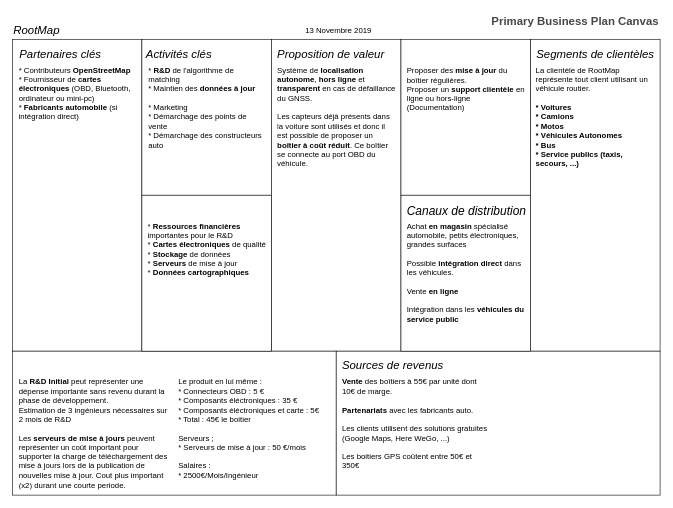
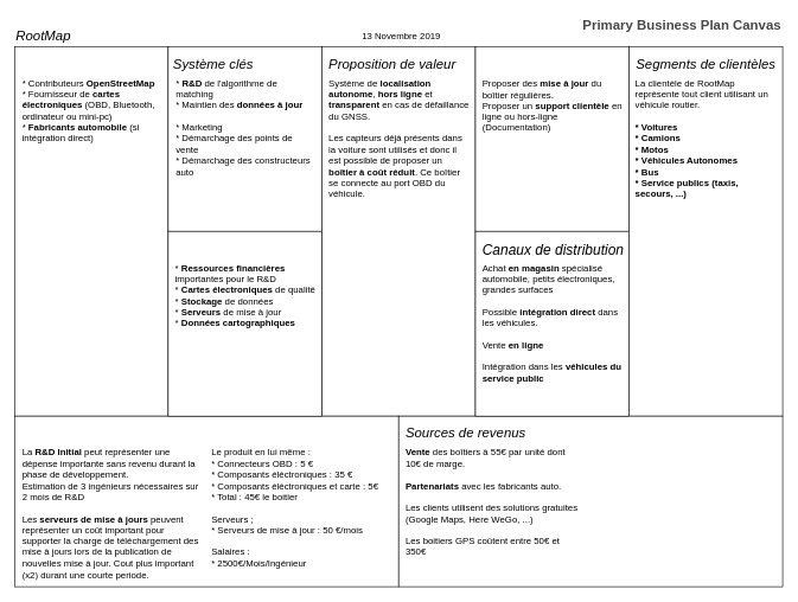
  <mxCell id="0" />
  <mxCell id="1" parent="0" />
  <mxCell id="2" value="" style="rounded=0;whiteSpace=wrap;html=1;" parent="1" vertex="1"><mxGeometry x="20" y="65" width="216.0" height="520.0" as="geometry" /></mxCell>
  <mxCell id="3" value="" style="rounded=0;whiteSpace=wrap;html=1;" parent="1" vertex="1"><mxGeometry x="236" y="65" width="216" height="260" as="geometry" /></mxCell>
  <mxCell id="4" value="" style="rounded=0;whiteSpace=wrap;html=1;" parent="1" vertex="1"><mxGeometry x="452" y="65" width="216.0" height="520.0" as="geometry" /></mxCell>
  <mxCell id="5" value="" style="rounded=0;whiteSpace=wrap;html=1;" parent="1" vertex="1"><mxGeometry x="668" y="65" width="216" height="260" as="geometry" /></mxCell>
  <mxCell id="6" value="" style="rounded=0;whiteSpace=wrap;html=1;" parent="1" vertex="1"><mxGeometry x="884" y="65" width="216.0" height="520.0" as="geometry" /></mxCell>
  <mxCell id="7" value="" style="rounded=0;whiteSpace=wrap;html=1;" parent="1" vertex="1"><mxGeometry x="20" y="585" width="540" height="240" as="geometry" /></mxCell>
  <mxCell id="8" value="" style="rounded=0;whiteSpace=wrap;html=1;" parent="1" vertex="1"><mxGeometry x="560" y="585" width="540" height="240" as="geometry" /></mxCell>
  <mxCell id="9" value="" style="rounded=0;whiteSpace=wrap;html=1;" parent="1" vertex="1"><mxGeometry x="236" y="325" width="216" height="260" as="geometry" /></mxCell>
  <mxCell id="10" value="" style="rounded=0;whiteSpace=wrap;html=1;" parent="1" vertex="1"><mxGeometry x="668" y="325" width="216" height="260" as="geometry" /></mxCell>
- <mxCell id="11" value="Partenaires clés" style="text;html=1;strokeColor=none;fillColor=none;align=left;verticalAlign=middle;whiteSpace=wrap;rounded=0;fontSize=19;horizontal=1;spacing=2;fontFamily=Helvetica;fontStyle=2" parent="1" vertex="1"><mxGeometry x="30" y="75" width="200" height="30" as="geometry" /></mxCell>
  <mxCell id="12" value="Proposition de valeur" style="text;html=1;strokeColor=none;fillColor=none;align=left;verticalAlign=middle;whiteSpace=wrap;rounded=0;fontSize=19;horizontal=1;spacing=2;fontFamily=Helvetica;fontStyle=2" parent="1" vertex="1"><mxGeometry x="460" y="75" width="200" height="30" as="geometry" /></mxCell>
  <mxCell id="13" value="Sources de revenus" style="text;html=1;strokeColor=none;fillColor=none;align=left;verticalAlign=middle;whiteSpace=wrap;rounded=0;fontSize=19;horizontal=1;spacing=2;fontFamily=Helvetica;fontStyle=2" parent="1" vertex="1"><mxGeometry x="568" y="595" width="522" height="30" as="geometry" /></mxCell>
- <mxCell id="14" value="Activités clés" style="text;html=1;strokeColor=none;fillColor=none;align=left;verticalAlign=middle;whiteSpace=wrap;rounded=0;fontSize=19;horizontal=1;spacing=2;fontFamily=Helvetica;fontStyle=2" parent="1" vertex="1"><mxGeometry x="241" y="75" width="200" height="30" as="geometry" /></mxCell>
+ <mxCell id="14" value="Système clés" style="text;html=1;strokeColor=none;fillColor=none;align=left;verticalAlign=middle;whiteSpace=wrap;rounded=0;fontSize=19;horizontal=1;spacing=2;fontFamily=Helvetica;fontStyle=2" parent="1" vertex="1"><mxGeometry x="241" y="75" width="200" height="30" as="geometry" /></mxCell>
  <mxCell id="15" value="Segments de clientèles" style="text;html=1;strokeColor=none;fillColor=none;align=left;verticalAlign=middle;whiteSpace=wrap;rounded=0;fontSize=19;horizontal=1;spacing=2;fontFamily=Helvetica;fontStyle=2" parent="1" vertex="1"><mxGeometry x="892" y="75" width="200" height="30" as="geometry" /></mxCell>
  <mxCell id="16" value="Canaux de distribution" style="text;html=1;strokeColor=none;fillColor=none;align=left;verticalAlign=middle;whiteSpace=wrap;rounded=0;fontSize=20;horizontal=1;spacing=2;fontFamily=Helvetica;fontStyle=2" parent="1" vertex="1"><mxGeometry x="676" y="335" width="204" height="30" as="geometry" /></mxCell>
  <mxCell id="17" value="&lt;div&gt;* Contributeurs &lt;b&gt;OpenStreetMap&lt;/b&gt;&lt;/div&gt;&lt;div&gt;* Fournisseur de &lt;b&gt;cartes électroniques&lt;/b&gt; (OBD, Bluetooth, ordinateur ou mini-pc)&lt;br&gt;&lt;/div&gt;&lt;div&gt;* &lt;b&gt;Fabricants automobile&lt;/b&gt; (si intégration direct)&lt;br&gt;&lt;/div&gt;" style="text;html=1;strokeColor=none;fillColor=none;spacing=2;spacingTop=-3;whiteSpace=wrap;overflow=hidden;rounded=0;fontFamily=Helvetica;fontSize=13;align=left;" parent="1" vertex="1"><mxGeometry x="29" y="105" width="201" height="470" as="geometry" /></mxCell>
  <mxCell id="18" value="&lt;span&gt;Système de &lt;b&gt;localisation&lt;/b&gt; &lt;b&gt;autonome&lt;/b&gt;, &lt;b&gt;hors ligne&lt;/b&gt; et &lt;b&gt;transparent&lt;/b&gt; en cas de défaillance du GNSS.&lt;/span&gt;&lt;br&gt;&lt;div&gt;&lt;br&gt;&lt;/div&gt;&lt;div&gt;Les capteurs déjà présents dans la voiture sont utilisés et donc il est possible de proposer un &lt;b&gt;boîtier à coût réduit&lt;/b&gt;. Ce boîtier se connecte au port OBD du véhicule.&lt;br&gt; &lt;/div&gt;" style="text;html=1;strokeColor=none;fillColor=none;spacing=2;spacingTop=-3;whiteSpace=wrap;overflow=hidden;rounded=0;fontFamily=Helvetica;fontSize=13;align=left;" parent="1" vertex="1"><mxGeometry x="460" y="105" width="201" height="470" as="geometry" /></mxCell>
  <mxCell id="19" value="&lt;div&gt;La clientèle de RootMap représente tout client utilisant un véhicule routier.&lt;/div&gt;&lt;div&gt;&lt;br&gt;&lt;/div&gt;&lt;div&gt;&lt;b&gt;* Voitures&lt;/b&gt;&lt;/div&gt;&lt;div&gt;&lt;b&gt;* Camions&lt;/b&gt;&lt;/div&gt;&lt;div&gt;&lt;b&gt;* Motos&lt;/b&gt;&lt;/div&gt;&lt;div&gt;&lt;b&gt;* Véhicules Autonomes&lt;/b&gt;&lt;/div&gt;&lt;div&gt;&lt;b&gt;* Bus&lt;/b&gt;&lt;/div&gt;&lt;div&gt;&lt;b&gt;* Service publics (taxis, secours, ...)&lt;/b&gt;&lt;/div&gt;" style="text;html=1;strokeColor=none;fillColor=none;spacing=2;spacingTop=-3;whiteSpace=wrap;overflow=hidden;rounded=0;fontFamily=Helvetica;fontSize=13;align=left;" parent="1" vertex="1"><mxGeometry x="891" y="105" width="201" height="470" as="geometry" /></mxCell>
  <mxCell id="20" value="&lt;div&gt;* &lt;b&gt;R&amp;amp;D&lt;/b&gt; de l'algorithme de matching&lt;/div&gt;&lt;div&gt;* Maintien des &lt;b&gt;données à jour&lt;/b&gt;&lt;/div&gt;&lt;div&gt;&lt;br&gt;&lt;/div&gt;&lt;div&gt;* Marketing&lt;/div&gt;&lt;div&gt;* Démarchage des points de vente&lt;/div&gt;&lt;div&gt;* Démarchage des constructeurs auto&lt;br&gt;&lt;/div&gt;" style="text;html=1;strokeColor=none;fillColor=none;spacing=2;spacingTop=-3;whiteSpace=wrap;overflow=hidden;rounded=0;fontFamily=Helvetica;fontSize=13;align=left;" parent="1" vertex="1"><mxGeometry x="245" y="105" width="201" height="210" as="geometry" /></mxCell>
  <mxCell id="21" value="&lt;div&gt;* &lt;b&gt;Ressources financières&lt;/b&gt; importantes pour le R&amp;amp;D&lt;/div&gt;&lt;div&gt;* &lt;b&gt;Cartes électroniques&lt;/b&gt; de qualité&lt;/div&gt;&lt;div&gt;* &lt;b&gt;Stockage&lt;/b&gt; de données&lt;/div&gt;&lt;div&gt;* &lt;b&gt;Serveurs&lt;/b&gt; de mise à jour&lt;/div&gt;&lt;div&gt;* &lt;b&gt;Données cartographiques&lt;/b&gt;&lt;/div&gt;" style="text;html=1;strokeColor=none;fillColor=none;spacing=2;spacingTop=-3;whiteSpace=wrap;overflow=hidden;rounded=0;fontFamily=Helvetica;fontSize=13;align=left;" parent="1" vertex="1"><mxGeometry x="244" y="365" width="201" height="210" as="geometry" /></mxCell>
  <mxCell id="22" value="&lt;div&gt;Achat &lt;b&gt;en magasin&lt;/b&gt; spécialisé automobile, petits électroniques, grandes surfaces&lt;br&gt;&lt;/div&gt;&lt;div&gt;&lt;br&gt;&lt;/div&gt;&lt;div&gt;Possible &lt;b&gt;intégration direct&lt;/b&gt; dans les véhicules.&lt;/div&gt;&lt;div&gt;&lt;br&gt;&lt;/div&gt;&lt;div&gt;Vente &lt;b&gt;en ligne&lt;/b&gt;&lt;/div&gt;&lt;div&gt;&lt;b&gt;&lt;br&gt;&lt;/b&gt;&lt;/div&gt;&lt;div&gt;Intégration dans les &lt;b&gt;véhicules du service public&lt;/b&gt;&lt;br&gt;&lt;/div&gt;" style="text;html=1;strokeColor=none;fillColor=none;spacing=2;spacingTop=-3;whiteSpace=wrap;overflow=hidden;rounded=0;fontFamily=Helvetica;fontSize=13;align=left;" parent="1" vertex="1"><mxGeometry x="676" y="365" width="201" height="210" as="geometry" /></mxCell>
  <mxCell id="23" value="&lt;div&gt;Proposer des &lt;b&gt;mise à jour&lt;/b&gt; du boîtier régulières.&lt;/div&gt;&lt;div&gt;Proposer un &lt;b&gt;support clientèle&lt;/b&gt; en ligne ou hors-ligne (Documentation)&lt;/div&gt;" style="text;html=1;strokeColor=none;fillColor=none;spacing=2;spacingTop=-3;whiteSpace=wrap;overflow=hidden;rounded=0;fontFamily=Helvetica;fontSize=13;align=left;" parent="1" vertex="1"><mxGeometry x="676" y="106" width="201" height="210" as="geometry" /></mxCell>
  <mxCell id="24" value="&lt;div&gt;La &lt;b&gt;R&amp;amp;D Initial&lt;/b&gt; peut représenter une dépense importante sans revenu durant la phase de développement.&lt;/div&gt;&lt;div&gt;Estimation de 3 ingénieurs nécessaires sur 2 mois de R&amp;amp;D&lt;br&gt;&lt;/div&gt;&lt;div&gt;&lt;br&gt;&lt;/div&gt;&lt;div&gt;Les &lt;b&gt;serveurs de mise à jours&lt;/b&gt; peuvent représenter un coût important pour supporter la charge de téléchargement des mise à jours lors de la publication de nouvelles mise à jour. Cout plus important (x2) durant une courte periode.&lt;br&gt;&lt;/div&gt;" style="text;html=1;strokeColor=none;fillColor=none;spacing=2;spacingTop=-3;whiteSpace=wrap;overflow=hidden;rounded=0;fontFamily=Helvetica;fontSize=13;align=left;" parent="1" vertex="1"><mxGeometry x="29" y="625" width="251" height="190" as="geometry" /></mxCell>
  <mxCell id="25" value="&lt;div&gt;&lt;b&gt;Vente&lt;/b&gt; des boîtiers à 55€ par unité dont 10€ de marge.&lt;/div&gt;&lt;div&gt;&lt;br&gt;&lt;/div&gt;&lt;div&gt;&lt;b&gt;Partenariats&lt;/b&gt; avec les fabricants auto.&lt;/div&gt;&lt;div&gt;&lt;br&gt;&lt;/div&gt;&lt;div&gt;Les clients utilisent des solutions gratuites (Google Maps, Here WeGo, ...)&lt;/div&gt;&lt;div&gt;&lt;br&gt;&lt;/div&gt;&lt;div&gt;Les boitiers GPS coûtent entre 50€ et 350€&lt;br&gt;&lt;/div&gt;" style="text;html=1;strokeColor=none;fillColor=none;spacing=2;spacingTop=-3;whiteSpace=wrap;overflow=hidden;rounded=0;fontFamily=Helvetica;fontSize=13;align=left;" parent="1" vertex="1"><mxGeometry x="568" y="625" width="251" height="190" as="geometry" /></mxCell>
  <mxCell id="26" value="RootMap" style="text;html=1;strokeColor=none;fillColor=none;align=left;verticalAlign=middle;whiteSpace=wrap;rounded=0;fontSize=19;horizontal=1;spacing=2;fontFamily=Helvetica;fontStyle=2" parent="1" vertex="1"><mxGeometry x="20" y="35" width="200" height="30" as="geometry" /></mxCell>
  <mxCell id="27" value="Primary Business Plan Canvas" style="text;html=1;strokeColor=none;fillColor=none;align=right;verticalAlign=middle;whiteSpace=wrap;rounded=0;fontSize=19;horizontal=1;spacing=2;fontFamily=Helvetica;fontStyle=1;fontColor=#474747;" parent="1" vertex="1"><mxGeometry x="750" y="20" width="350" height="30" as="geometry" /></mxCell>
  <mxCell id="28" value="13 Novembre 2019" style="text;html=1;strokeColor=none;fillColor=none;align=center;verticalAlign=middle;whiteSpace=wrap;rounded=0;fontSize=13;horizontal=1;spacing=2;fontFamily=Helvetica;fontStyle=0" parent="1" vertex="1"><mxGeometry x="461" y="35" width="206" height="30" as="geometry" /></mxCell>
  <mxCell id="29" value="&lt;div&gt;Le produit en lui même :&lt;/div&gt;&lt;div&gt;* Connecteurs OBD : 5 €&lt;/div&gt;&lt;div&gt;* Composants éléctroniques : 35 €&lt;/div&gt;&lt;div&gt;* Composants éléctroniques et carte : 5€&lt;/div&gt;&lt;div&gt;* Total : 45€ le boitier&lt;/div&gt;&lt;div&gt;&lt;br&gt;&lt;/div&gt;&lt;div&gt;Serveurs ;&lt;/div&gt;&lt;div&gt;* Serveurs de mise à jour : 50 €/mois&lt;/div&gt;&lt;div&gt;&lt;br&gt;&lt;/div&gt;&lt;div&gt;Salaires :&lt;/div&gt;&lt;div&gt;* 2500€/Mois/Ingénieur&lt;br&gt;&lt;/div&gt;&lt;div&gt;&lt;br&gt;&lt;/div&gt;" style="text;html=1;strokeColor=none;fillColor=none;spacing=2;spacingTop=-3;whiteSpace=wrap;overflow=hidden;rounded=0;fontFamily=Helvetica;fontSize=13;align=left;" parent="1" vertex="1"><mxGeometry x="294.5" y="625" width="251" height="190" as="geometry" /></mxCell>
